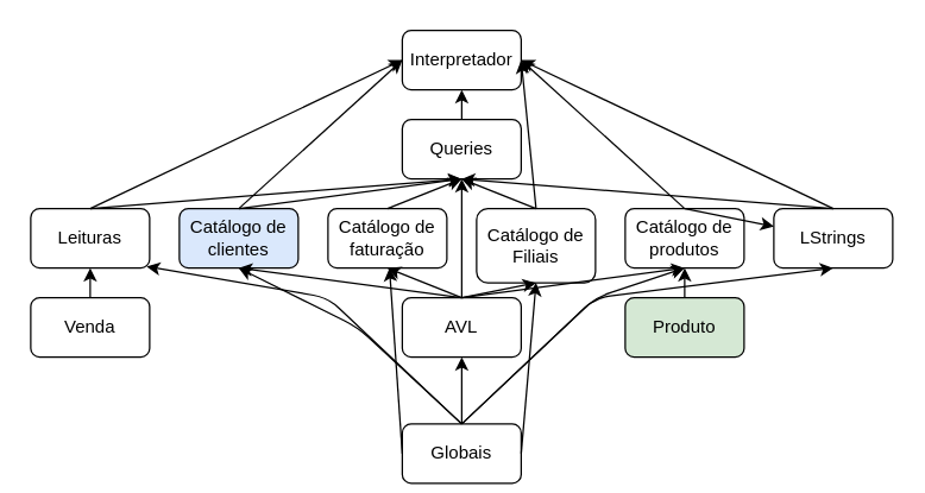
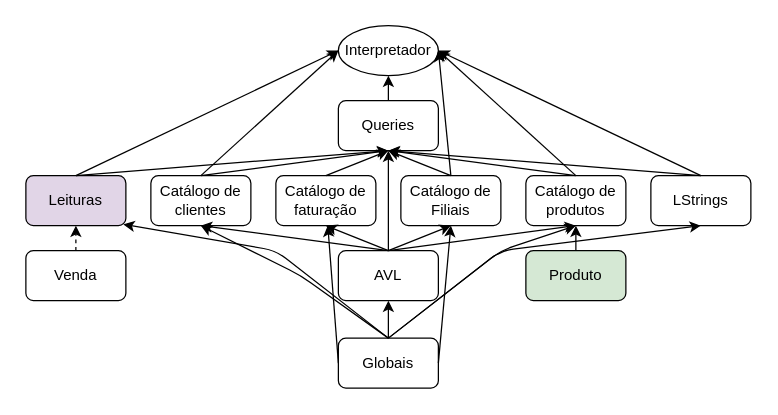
  <mxCell id="0" />
  <mxCell id="1" parent="0" />
- <mxCell id="2" value="Interpretador" style="rounded=1;whiteSpace=wrap;html=1;" vertex="1" parent="1"><mxGeometry x="270" y="20" width="80" height="40" as="geometry" /></mxCell>
- <mxCell id="3" value="Catálogo de clientes" style="rounded=1;whiteSpace=wrap;html=1;fillColor=#dae8fc;" vertex="1" parent="1"><mxGeometry x="120" y="140" width="80" height="40" as="geometry" /></mxCell>
+ <mxCell id="2" value="Interpretador" style="ellipse;whiteSpace=wrap;html=1;" vertex="1" parent="1"><mxGeometry x="270" y="20" width="80" height="40" as="geometry" /></mxCell>
+ <mxCell id="3" value="Catálogo de clientes" style="rounded=1;whiteSpace=wrap;html=1;" vertex="1" parent="1"><mxGeometry x="120" y="140" width="80" height="40" as="geometry" /></mxCell>
  <mxCell id="4" value="Catálogo de produtos" style="rounded=1;whiteSpace=wrap;html=1;" vertex="1" parent="1"><mxGeometry x="420" y="140" width="80" height="40" as="geometry" /></mxCell>
- <mxCell id="5" value="Catálogo de Filiais" style="rounded=1;whiteSpace=wrap;html=1;" vertex="1" parent="1"><mxGeometry x="320" y="140" width="80" height="50" as="geometry" /></mxCell>
+ <mxCell id="5" value="Catálogo de Filiais" style="rounded=1;whiteSpace=wrap;html=1;" vertex="1" parent="1"><mxGeometry x="320" y="140" width="80" height="40" as="geometry" /></mxCell>
  <mxCell id="6" value="Catálogo de faturação" style="rounded=1;whiteSpace=wrap;html=1;" vertex="1" parent="1"><mxGeometry x="220" y="140" width="80" height="40" as="geometry" /></mxCell>
- <mxCell id="7" value="Globais" style="rounded=1;whiteSpace=wrap;html=1;" vertex="1" parent="1"><mxGeometry x="270" y="285" width="80" height="40" as="geometry" /></mxCell>
+ <mxCell id="7" value="Globais" style="rounded=1;whiteSpace=wrap;html=1;" vertex="1" parent="1"><mxGeometry x="270" y="270" width="80" height="40" as="geometry" /></mxCell>
  <mxCell id="8" value="Produto" style="rounded=1;whiteSpace=wrap;html=1;fillColor=#d5e8d4;" vertex="1" parent="1"><mxGeometry x="420" y="200" width="80" height="40" as="geometry" /></mxCell>
  <mxCell id="9" value="AVL" style="rounded=1;whiteSpace=wrap;html=1;" vertex="1" parent="1"><mxGeometry x="270" y="200" width="80" height="40" as="geometry" /></mxCell>
  <mxCell id="10" value="Venda" style="rounded=1;whiteSpace=wrap;html=1;" vertex="1" parent="1"><mxGeometry x="20" y="200" width="80" height="40" as="geometry" /></mxCell>
  <mxCell id="11" value="LStrings" style="rounded=1;whiteSpace=wrap;html=1;" vertex="1" parent="1"><mxGeometry x="520" y="140" width="80" height="40" as="geometry" /></mxCell>
- <mxCell id="12" value="Leituras" style="rounded=1;whiteSpace=wrap;html=1;" vertex="1" parent="1"><mxGeometry x="20" y="140" width="80" height="40" as="geometry" /></mxCell>
+ <mxCell id="12" value="Leituras" style="rounded=1;whiteSpace=wrap;html=1;fillColor=#e1d5e7;" vertex="1" parent="1"><mxGeometry x="20" y="140" width="80" height="40" as="geometry" /></mxCell>
  <mxCell id="13" value="Queries" style="rounded=1;whiteSpace=wrap;html=1;" vertex="1" parent="1"><mxGeometry x="270" y="80" width="80" height="40" as="geometry" /></mxCell>
  <mxCell id="14" value="" style="endArrow=classic;html=1;exitX=0.5;exitY=0;exitDx=0;exitDy=0;entryX=0.5;entryY=1;entryDx=0;entryDy=0;" edge="1" parent="1" source="9" target="3"><mxGeometry width="50" height="50" relative="1" as="geometry"><mxPoint x="20" y="310" as="sourcePoint" /><mxPoint x="70" y="260" as="targetPoint" /></mxGeometry></mxCell>
  <mxCell id="15" value="" style="endArrow=classic;html=1;exitX=0.5;exitY=0;exitDx=0;exitDy=0;entryX=0.5;entryY=1;entryDx=0;entryDy=0;" edge="1" parent="1" source="9" target="6"><mxGeometry width="50" height="50" relative="1" as="geometry"><mxPoint x="20" y="310" as="sourcePoint" /><mxPoint x="70" y="260" as="targetPoint" /></mxGeometry></mxCell>
  <mxCell id="16" value="" style="endArrow=classic;html=1;entryX=0.5;entryY=1;entryDx=0;entryDy=0;exitX=0.5;exitY=0;exitDx=0;exitDy=0;" edge="1" parent="1" source="9" target="5"><mxGeometry width="50" height="50" relative="1" as="geometry"><mxPoint x="20" y="310" as="sourcePoint" /><mxPoint x="70" y="260" as="targetPoint" /></mxGeometry></mxCell>
  <mxCell id="17" value="" style="endArrow=classic;html=1;entryX=0.5;entryY=1;entryDx=0;entryDy=0;" edge="1" parent="1" target="4"><mxGeometry width="50" height="50" relative="1" as="geometry"><mxPoint x="310" y="200" as="sourcePoint" /><mxPoint x="70" y="260" as="targetPoint" /></mxGeometry></mxCell>
  <mxCell id="18" value="" style="endArrow=classic;html=1;entryX=0;entryY=0.5;entryDx=0;entryDy=0;exitX=0.5;exitY=0;exitDx=0;exitDy=0;" edge="1" parent="1" source="12" target="2"><mxGeometry width="50" height="50" relative="1" as="geometry"><mxPoint x="20" y="310" as="sourcePoint" /><mxPoint x="70" y="260" as="targetPoint" /></mxGeometry></mxCell>
  <mxCell id="19" value="" style="endArrow=classic;html=1;entryX=0;entryY=0.5;entryDx=0;entryDy=0;exitX=0.5;exitY=0;exitDx=0;exitDy=0;" edge="1" parent="1" source="3" target="2"><mxGeometry width="50" height="50" relative="1" as="geometry"><mxPoint x="20" y="310" as="sourcePoint" /><mxPoint x="70" y="260" as="targetPoint" /></mxGeometry></mxCell>
  <mxCell id="20" value="" style="endArrow=classic;html=1;exitX=0.5;exitY=0;exitDx=0;exitDy=0;entryX=1;entryY=0.5;entryDx=0;entryDy=0;" edge="1" parent="1" source="4" target="2"><mxGeometry width="50" height="50" relative="1" as="geometry"><mxPoint x="20" y="310" as="sourcePoint" /><mxPoint x="70" y="260" as="targetPoint" /></mxGeometry></mxCell>
  <mxCell id="21" value="" style="endArrow=classic;html=1;entryX=1;entryY=0.5;entryDx=0;entryDy=0;exitX=0.5;exitY=0;exitDx=0;exitDy=0;" edge="1" parent="1" source="11" target="2"><mxGeometry width="50" height="50" relative="1" as="geometry"><mxPoint x="20" y="310" as="sourcePoint" /><mxPoint x="70" y="260" as="targetPoint" /></mxGeometry></mxCell>
  <mxCell id="22" value="" style="endArrow=classic;html=1;entryX=1;entryY=0.5;entryDx=0;entryDy=0;exitX=0.5;exitY=0;exitDx=0;exitDy=0;" edge="1" parent="1" source="5" target="2"><mxGeometry width="50" height="50" relative="1" as="geometry"><mxPoint x="20" y="310" as="sourcePoint" /><mxPoint x="70" y="260" as="targetPoint" /></mxGeometry></mxCell>
  <mxCell id="23" value="" style="endArrow=classic;html=1;entryX=0.5;entryY=1;entryDx=0;entryDy=0;exitX=0.5;exitY=0;exitDx=0;exitDy=0;" edge="1" parent="1" source="13" target="2"><mxGeometry width="50" height="50" relative="1" as="geometry"><mxPoint x="20" y="310" as="sourcePoint" /><mxPoint x="70" y="260" as="targetPoint" /></mxGeometry></mxCell>
  <mxCell id="24" value="" style="endArrow=classic;html=1;entryX=0.5;entryY=1;entryDx=0;entryDy=0;exitX=0.5;exitY=0;exitDx=0;exitDy=0;" edge="1" parent="1" source="8" target="4"><mxGeometry width="50" height="50" relative="1" as="geometry"><mxPoint x="20" y="310" as="sourcePoint" /><mxPoint x="70" y="260" as="targetPoint" /></mxGeometry></mxCell>
  <mxCell id="25" value="" style="endArrow=classic;html=1;exitX=0.5;exitY=0;exitDx=0;exitDy=0;entryX=0.5;entryY=1;entryDx=0;entryDy=0;" edge="1" parent="1" source="7" target="3"><mxGeometry width="50" height="50" relative="1" as="geometry"><mxPoint x="70" y="330" as="sourcePoint" /><mxPoint x="20" y="380" as="targetPoint" /><Array as="points"><mxPoint x="240" y="220" /></Array></mxGeometry></mxCell>
  <mxCell id="26" value="" style="endArrow=classic;html=1;exitX=0.5;exitY=0;exitDx=0;exitDy=0;entryX=0.975;entryY=0.975;entryDx=0;entryDy=0;entryPerimeter=0;" edge="1" parent="1" source="7" target="12"><mxGeometry width="50" height="50" relative="1" as="geometry"><mxPoint x="70" y="330" as="sourcePoint" /><mxPoint x="20" y="380" as="targetPoint" /><Array as="points"><mxPoint x="220" y="200" /></Array></mxGeometry></mxCell>
  <mxCell id="27" value="" style="endArrow=classic;html=1;exitX=0.5;exitY=0;exitDx=0;exitDy=0;entryX=0.5;entryY=1;entryDx=0;entryDy=0;" edge="1" parent="1" source="7" target="4"><mxGeometry width="50" height="50" relative="1" as="geometry"><mxPoint x="70" y="330" as="sourcePoint" /><mxPoint x="20" y="380" as="targetPoint" /><Array as="points"><mxPoint x="400" y="200" /></Array></mxGeometry></mxCell>
  <mxCell id="28" value="" style="endArrow=classic;html=1;exitX=0.5;exitY=0;exitDx=0;exitDy=0;entryX=0.5;entryY=1;entryDx=0;entryDy=0;" edge="1" parent="1" source="7" target="11"><mxGeometry width="50" height="50" relative="1" as="geometry"><mxPoint x="70" y="330" as="sourcePoint" /><mxPoint x="20" y="380" as="targetPoint" /><Array as="points"><mxPoint x="400" y="200" /></Array></mxGeometry></mxCell>
  <mxCell id="29" value="" style="endArrow=classic;html=1;exitX=0;exitY=0.5;exitDx=0;exitDy=0;" edge="1" parent="1" source="7" target="6"><mxGeometry width="50" height="50" relative="1" as="geometry"><mxPoint x="70" y="330" as="sourcePoint" /><mxPoint x="20" y="380" as="targetPoint" /></mxGeometry></mxCell>
  <mxCell id="30" value="" style="endArrow=classic;html=1;exitX=1;exitY=0.5;exitDx=0;exitDy=0;entryX=0.5;entryY=1;entryDx=0;entryDy=0;" edge="1" parent="1" source="7" target="5"><mxGeometry width="50" height="50" relative="1" as="geometry"><mxPoint x="70" y="330" as="sourcePoint" /><mxPoint x="20" y="380" as="targetPoint" /></mxGeometry></mxCell>
  <mxCell id="31" value="" style="endArrow=classic;html=1;entryX=0.5;entryY=1;entryDx=0;entryDy=0;exitX=0.5;exitY=0;exitDx=0;exitDy=0;" edge="1" parent="1" source="7" target="9"><mxGeometry width="50" height="50" relative="1" as="geometry"><mxPoint x="20" y="380" as="sourcePoint" /><mxPoint x="70" y="330" as="targetPoint" /></mxGeometry></mxCell>
  <mxCell id="32" value="" style="endArrow=classic;html=1;entryX=0.5;entryY=1;entryDx=0;entryDy=0;" edge="1" parent="1" target="13"><mxGeometry width="50" height="50" relative="1" as="geometry"><mxPoint x="310" y="200" as="sourcePoint" /><mxPoint x="70" y="330" as="targetPoint" /></mxGeometry></mxCell>
  <mxCell id="33" value="" style="endArrow=classic;html=1;entryX=0.5;entryY=1;entryDx=0;entryDy=0;exitX=0.5;exitY=0;exitDx=0;exitDy=0;" edge="1" parent="1" source="6" target="13"><mxGeometry width="50" height="50" relative="1" as="geometry"><mxPoint x="20" y="380" as="sourcePoint" /><mxPoint x="70" y="330" as="targetPoint" /></mxGeometry></mxCell>
  <mxCell id="34" value="" style="endArrow=classic;html=1;entryX=0.5;entryY=1;entryDx=0;entryDy=0;" edge="1" parent="1" target="13"><mxGeometry width="50" height="50" relative="1" as="geometry"><mxPoint x="160" y="140" as="sourcePoint" /><mxPoint x="70" y="330" as="targetPoint" /></mxGeometry></mxCell>
  <mxCell id="35" value="" style="endArrow=classic;html=1;entryX=0.5;entryY=1;entryDx=0;entryDy=0;exitX=0.5;exitY=0;exitDx=0;exitDy=0;" edge="1" parent="1" source="12" target="13"><mxGeometry width="50" height="50" relative="1" as="geometry"><mxPoint x="20" y="380" as="sourcePoint" /><mxPoint x="70" y="330" as="targetPoint" /></mxGeometry></mxCell>
  <mxCell id="36" value="" style="endArrow=classic;html=1;entryX=0.5;entryY=1;entryDx=0;entryDy=0;exitX=0.5;exitY=0;exitDx=0;exitDy=0;" edge="1" parent="1" source="5" target="13"><mxGeometry width="50" height="50" relative="1" as="geometry"><mxPoint x="20" y="380" as="sourcePoint" /><mxPoint x="70" y="330" as="targetPoint" /></mxGeometry></mxCell>
- <mxCell id="37" value="" style="endArrow=classic;html=1;exitX=0.5;exitY=0;exitDx=0;exitDy=0;" edge="1" parent="1" source="4" target="11"><mxGeometry width="50" height="50" relative="1" as="geometry"><mxPoint x="20" y="380" as="sourcePoint" /><mxPoint x="70" y="330" as="targetPoint" /></mxGeometry></mxCell>
+ <mxCell id="37" value="" style="endArrow=classic;html=1;entryX=0.5;entryY=1;entryDx=0;entryDy=0;exitX=0.5;exitY=0;exitDx=0;exitDy=0;" edge="1" parent="1" source="4" target="13"><mxGeometry width="50" height="50" relative="1" as="geometry"><mxPoint x="20" y="380" as="sourcePoint" /><mxPoint x="70" y="330" as="targetPoint" /></mxGeometry></mxCell>
  <mxCell id="38" value="" style="endArrow=classic;html=1;entryX=0.5;entryY=1;entryDx=0;entryDy=0;exitX=0.5;exitY=0;exitDx=0;exitDy=0;" edge="1" parent="1" source="11" target="13"><mxGeometry width="50" height="50" relative="1" as="geometry"><mxPoint x="20" y="380" as="sourcePoint" /><mxPoint x="70" y="330" as="targetPoint" /></mxGeometry></mxCell>
- <mxCell id="39" value="" style="endArrow=classic;html=1;exitX=0.5;exitY=0;exitDx=0;exitDy=0;" edge="1" parent="1" source="10" target="12"><mxGeometry width="50" height="50" relative="1" as="geometry"><mxPoint x="20" y="380" as="sourcePoint" /><mxPoint x="70" y="330" as="targetPoint" /></mxGeometry></mxCell>
+ <mxCell id="39" value="" style="endArrow=classic;html=1;exitX=0.5;exitY=0;exitDx=0;exitDy=0;dashed=1;" edge="1" parent="1" source="10" target="12"><mxGeometry width="50" height="50" relative="1" as="geometry"><mxPoint x="20" y="380" as="sourcePoint" /><mxPoint x="70" y="330" as="targetPoint" /></mxGeometry></mxCell>
